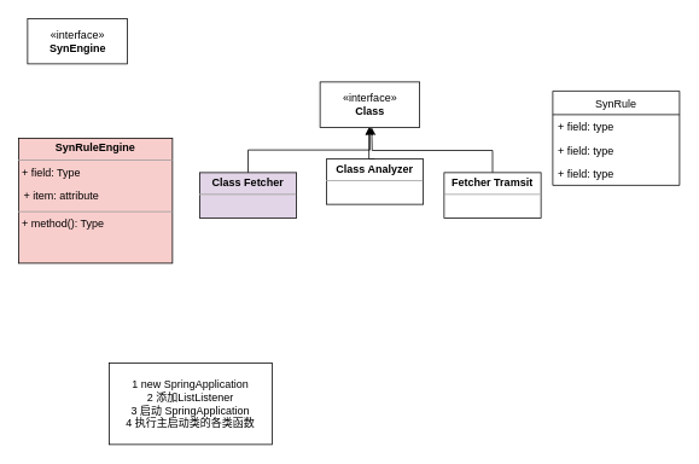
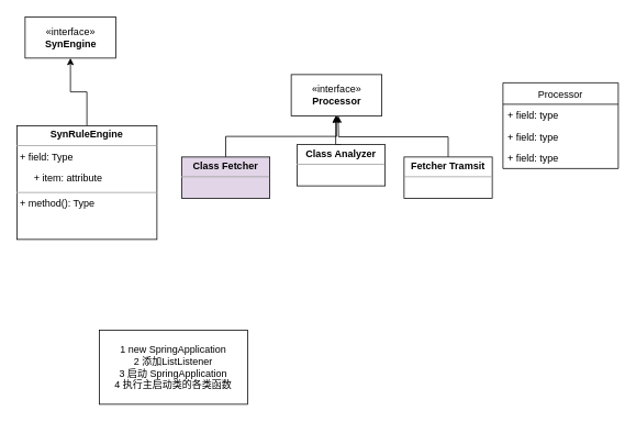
  <mxCell id="0" />
  <mxCell id="1" parent="0" />
- <mxCell id="2" value="«interface»&lt;br&gt;&lt;b&gt;Class&lt;/b&gt;" style="html=1;" vertex="1" parent="1"><mxGeometry x="353" y="90" width="110" height="50" as="geometry" /></mxCell>
+ <mxCell id="2" value="«interface»&lt;br&gt;&lt;b&gt;Processor&lt;/b&gt;" style="html=1;" vertex="1" parent="1"><mxGeometry x="353" y="90" width="110" height="50" as="geometry" /></mxCell>
  <mxCell id="3" style="edgeStyle=orthogonalEdgeStyle;rounded=0;orthogonalLoop=1;jettySize=auto;html=1;exitX=0.5;exitY=0;exitDx=0;exitDy=0;" edge="1" parent="1" source="4"><mxGeometry relative="1" as="geometry"><mxPoint x="407" y="140" as="targetPoint" /></mxGeometry></mxCell>
  <mxCell id="4" value="&lt;p style=&quot;margin: 0px ; margin-top: 4px ; text-align: center&quot;&gt;&lt;b&gt;Class Analyzer&lt;/b&gt;&lt;/p&gt;&lt;hr size=&quot;1&quot;&gt;&lt;div style=&quot;height: 2px&quot;&gt;&lt;/div&gt;" style="verticalAlign=top;align=left;overflow=fill;fontSize=12;fontFamily=Helvetica;html=1;" vertex="1" parent="1"><mxGeometry x="360" y="175" width="107" height="50" as="geometry" /></mxCell>
  <mxCell id="5" style="edgeStyle=orthogonalEdgeStyle;rounded=0;orthogonalLoop=1;jettySize=auto;html=1;exitX=0.5;exitY=0;exitDx=0;exitDy=0;entryX=0.5;entryY=1;entryDx=0;entryDy=0;" edge="1" parent="1" source="6" target="2"><mxGeometry relative="1" as="geometry" /></mxCell>
  <mxCell id="6" value="&lt;p style=&quot;margin: 0px ; margin-top: 4px ; text-align: center&quot;&gt;&lt;b&gt;Class Fetcher&lt;/b&gt;&lt;/p&gt;&lt;hr size=&quot;1&quot;&gt;&lt;div style=&quot;height: 2px&quot;&gt;&lt;/div&gt;" style="verticalAlign=top;align=left;overflow=fill;fontSize=12;fontFamily=Helvetica;html=1;fillColor=#e1d5e7;" vertex="1" parent="1"><mxGeometry x="220" y="190" width="107" height="50" as="geometry" /></mxCell>
  <mxCell id="7" style="edgeStyle=orthogonalEdgeStyle;rounded=0;orthogonalLoop=1;jettySize=auto;html=1;exitX=0.5;exitY=0;exitDx=0;exitDy=0;" edge="1" parent="1" source="8"><mxGeometry relative="1" as="geometry"><mxPoint x="410" y="140" as="targetPoint" /></mxGeometry></mxCell>
  <mxCell id="8" value="&lt;p style=&quot;margin: 0px ; margin-top: 4px ; text-align: center&quot;&gt;&lt;b&gt;Fetcher Tramsit&lt;/b&gt;&lt;/p&gt;&lt;hr size=&quot;1&quot;&gt;&lt;div style=&quot;height: 2px&quot;&gt;&lt;/div&gt;" style="verticalAlign=top;align=left;overflow=fill;fontSize=12;fontFamily=Helvetica;html=1;" vertex="1" parent="1"><mxGeometry x="490" y="190" width="107" height="50" as="geometry" /></mxCell>
  <mxCell id="9" value="«interface»&lt;br&gt;&lt;b&gt;SynEngine&lt;/b&gt;" style="html=1;" vertex="1" parent="1"><mxGeometry x="30" y="20" width="110" height="50" as="geometry" /></mxCell>
- <mxCell id="10" value="SynRule" style="swimlane;fontStyle=0;childLayout=stackLayout;horizontal=1;startSize=26;fillColor=none;horizontalStack=0;resizeParent=1;resizeParentMax=0;resizeLast=0;collapsible=1;marginBottom=0;" vertex="1" parent="1"><mxGeometry x="610" y="100" width="140" height="104" as="geometry" /></mxCell>
+ <mxCell id="10" value="Processor" style="swimlane;fontStyle=0;childLayout=stackLayout;horizontal=1;startSize=26;fillColor=none;horizontalStack=0;resizeParent=1;resizeParentMax=0;resizeLast=0;collapsible=1;marginBottom=0;" vertex="1" parent="1"><mxGeometry x="610" y="100" width="140" height="104" as="geometry" /></mxCell>
  <mxCell id="11" value="+ field: type" style="text;strokeColor=none;fillColor=none;align=left;verticalAlign=top;spacingLeft=4;spacingRight=4;overflow=hidden;rotatable=0;points=[[0,0.5],[1,0.5]];portConstraint=eastwest;" vertex="1" parent="10"><mxGeometry y="26" width="140" height="26" as="geometry" /></mxCell>
  <mxCell id="12" value="+ field: type" style="text;strokeColor=none;fillColor=none;align=left;verticalAlign=top;spacingLeft=4;spacingRight=4;overflow=hidden;rotatable=0;points=[[0,0.5],[1,0.5]];portConstraint=eastwest;" vertex="1" parent="10"><mxGeometry y="52" width="140" height="26" as="geometry" /></mxCell>
  <mxCell id="13" value="+ field: type" style="text;strokeColor=none;fillColor=none;align=left;verticalAlign=top;spacingLeft=4;spacingRight=4;overflow=hidden;rotatable=0;points=[[0,0.5],[1,0.5]];portConstraint=eastwest;" vertex="1" parent="10"><mxGeometry y="78" width="140" height="26" as="geometry" /></mxCell>
- <mxCell id="15" value="&lt;p style=&quot;margin: 0px ; margin-top: 4px ; text-align: center&quot;&gt;&lt;b&gt;SynRuleEngine&lt;/b&gt;&lt;/p&gt;&lt;hr size=&quot;1&quot;&gt;&lt;p style=&quot;margin: 0px ; margin-left: 4px&quot;&gt;+ field: Type&lt;/p&gt;&lt;p style=&quot;margin: 0px ; margin-left: 4px&quot;&gt;&lt;br&gt;&lt;/p&gt;&lt;p style=&quot;margin: 0px ; margin-left: 4px&quot;&gt;&lt;br&gt;&lt;/p&gt;&lt;hr size=&quot;1&quot;&gt;&lt;p style=&quot;margin: 0px ; margin-left: 4px&quot;&gt;+ method(): Type&lt;/p&gt;" style="verticalAlign=top;align=left;overflow=fill;fontSize=12;fontFamily=Helvetica;html=1;fillColor=#f8cecc;" vertex="1" parent="1"><mxGeometry x="20" y="152" width="170" height="138" as="geometry" /></mxCell>
- <mxCell id="16" value="+ item: attribute" style="text;strokeColor=none;fillColor=none;align=left;verticalAlign=top;spacingLeft=4;spacingRight=4;overflow=hidden;rotatable=0;points=[[0,0.5],[1,0.5]];portConstraint=eastwest;" vertex="1" parent="1"><mxGeometry x="20" y="202" width="100" height="26" as="geometry" /></mxCell>
+ <mxCell id="14" style="edgeStyle=orthogonalEdgeStyle;rounded=0;orthogonalLoop=1;jettySize=auto;html=1;exitX=0.5;exitY=0;exitDx=0;exitDy=0;entryX=0.5;entryY=1;entryDx=0;entryDy=0;" edge="1" parent="1" source="15" target="9"><mxGeometry relative="1" as="geometry" /></mxCell>
+ <mxCell id="15" value="&lt;p style=&quot;margin: 0px ; margin-top: 4px ; text-align: center&quot;&gt;&lt;b&gt;SynRuleEngine&lt;/b&gt;&lt;/p&gt;&lt;hr size=&quot;1&quot;&gt;&lt;p style=&quot;margin: 0px ; margin-left: 4px&quot;&gt;+ field: Type&lt;/p&gt;&lt;p style=&quot;margin: 0px ; margin-left: 4px&quot;&gt;&lt;br&gt;&lt;/p&gt;&lt;p style=&quot;margin: 0px ; margin-left: 4px&quot;&gt;&lt;br&gt;&lt;/p&gt;&lt;hr size=&quot;1&quot;&gt;&lt;p style=&quot;margin: 0px ; margin-left: 4px&quot;&gt;+ method(): Type&lt;/p&gt;" style="verticalAlign=top;align=left;overflow=fill;fontSize=12;fontFamily=Helvetica;html=1;" vertex="1" parent="1"><mxGeometry x="20" y="152" width="170" height="138" as="geometry" /></mxCell>
+ <mxCell id="16" value="+ item: attribute" style="text;strokeColor=none;fillColor=none;align=left;verticalAlign=top;spacingLeft=4;spacingRight=4;overflow=hidden;rotatable=0;points=[[0,0.5],[1,0.5]];portConstraint=eastwest;" vertex="1" parent="1"><mxGeometry x="35" y="202" width="100" height="26" as="geometry" /></mxCell>
  <mxCell id="17" value="1 new SpringApplication&lt;br&gt;2 添加ListListener&lt;br&gt;3 启动 SpringApplication&lt;br&gt;4 执行主启动类的各类函数" style="rounded=0;whiteSpace=wrap;html=1;" vertex="1" parent="1"><mxGeometry x="120" y="400" width="180" height="90" as="geometry" /></mxCell>
